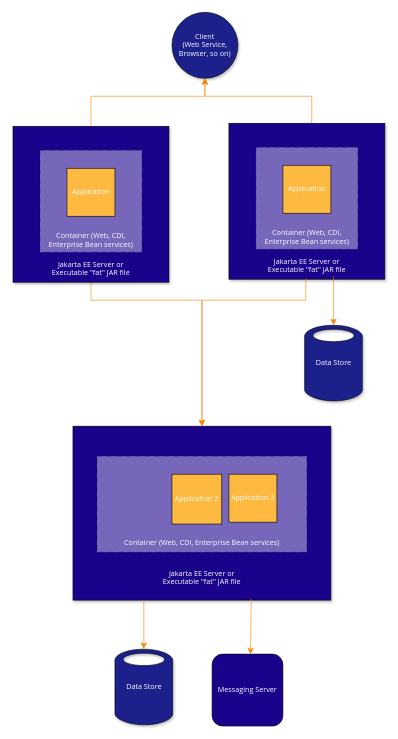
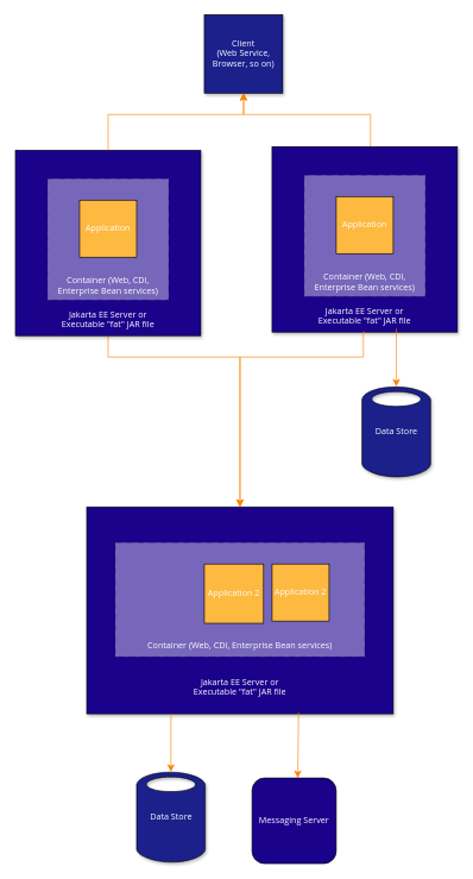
  <mxCell id="0" />
  <mxCell id="1" parent="0" />
  <mxCell id="2" value="&lt;br&gt;&lt;br&gt;&lt;br&gt;&lt;br&gt;&lt;br&gt;&lt;br&gt;&lt;br&gt;&lt;br&gt;&lt;br&gt;&lt;br&gt;&lt;br&gt;&lt;br&gt;&lt;br&gt;&lt;br&gt;&lt;br&gt;Jakarta EE Server or &lt;br&gt;Executable &quot;fat&quot; JAR file" style="whiteSpace=wrap;html=1;strokeColor=default;fillColor=#1b028b;fontFamily=Open Sans;fontSource=https%3A%2F%2Ffonts.googleapis.com%2Fcss%3Ffamily%3DOpen%2BSans;labelPosition=center;verticalLabelPosition=middle;align=center;verticalAlign=middle;shadow=1;gradientColor=none;fillStyle=auto;fontColor=#FFFFFF;" parent="1" vertex="1"><mxGeometry x="120.9" y="710" width="430" height="290" as="geometry" /></mxCell>
  <mxCell id="3" value="&lt;br&gt;&lt;br&gt;&lt;br&gt;&lt;br&gt;&lt;br&gt;&lt;br&gt;&lt;br&gt;&lt;br&gt;&lt;br&gt;Container (Web, CDI, Enterprise Bean services)" style="whiteSpace=wrap;html=1;strokeColor=#000000;fillColor=default;fontFamily=Open Sans;fontSource=https%3A%2F%2Ffonts.googleapis.com%2Fcss%3Ffamily%3DOpen%2BSans;labelPosition=center;verticalLabelPosition=middle;align=center;verticalAlign=middle;dashed=1;dashPattern=8 8;opacity=40;fontColor=#FFFFFF;" parent="1" vertex="1"><mxGeometry x="160.9" y="760" width="350" height="160" as="geometry" /></mxCell>
  <mxCell id="4" value="Data Store" style="sketch=0;aspect=fixed;pointerEvents=1;shadow=1;dashed=0;html=1;strokeColor=default;labelPosition=center;verticalLabelPosition=middle;verticalAlign=middle;align=center;fillColor=#1B208B;shape=mxgraph.mscae.enterprise.database_generic;fontFamily=Open Sans;fontSource=https%3A%2F%2Ffonts.googleapis.com%2Fcss%3Ffamily%3DOpen%2BSans;fontColor=#FFFFFF;" parent="1" vertex="1"><mxGeometry x="190.9" y="1080" width="96.2" height="130" as="geometry" /></mxCell>
- <mxCell id="5" value="Client&lt;br&gt;(Web Service, Browser, so on)" style="ellipse;whiteSpace=wrap;html=1;aspect=fixed;strokeColor=default;fillColor=#1B208B;fontFamily=Open Sans;fontSource=https%3A%2F%2Ffonts.googleapis.com%2Fcss%3Ffamily%3DOpen%2BSans;labelPosition=center;verticalLabelPosition=middle;align=center;verticalAlign=middle;shadow=1;gradientColor=none;fillStyle=auto;fontColor=#FFFFFF;" parent="1" vertex="1"><mxGeometry x="285.9" y="20" width="110" height="110" as="geometry" /></mxCell>
+ <mxCell id="5" value="Client&lt;br&gt;(Web Service, Browser, so on)" style="whiteSpace=wrap;html=1;aspect=fixed;strokeColor=default;fillColor=#1B208B;fontFamily=Open Sans;fontSource=https%3A%2F%2Ffonts.googleapis.com%2Fcss%3Ffamily%3DOpen%2BSans;labelPosition=center;verticalLabelPosition=middle;align=center;verticalAlign=middle;shadow=1;gradientColor=none;fillStyle=auto;fontColor=#FFFFFF;" parent="1" vertex="1"><mxGeometry x="285.9" y="20" width="110" height="110" as="geometry" /></mxCell>
  <mxCell id="6" value="" style="edgeStyle=segmentEdgeStyle;endArrow=classic;html=1;curved=0;rounded=0;endSize=8;startSize=8;strokeColor=#F98200;fontFamily=Open Sans;fontSource=https%3A%2F%2Ffonts.googleapis.com%2Fcss%3Ffamily%3DOpen%2BSans;exitX=0.5;exitY=1;exitDx=0;exitDy=0;entryX=0.5;entryY=0;entryDx=0;entryDy=0;fontColor=#FFFFFF;" parent="1" source="10" target="2" edge="1"><mxGeometry width="50" height="50" relative="1" as="geometry"><mxPoint x="189" y="490" as="sourcePoint" /><mxPoint x="318.39" y="490" as="targetPoint" /><Array as="points"><mxPoint x="151" y="500" /><mxPoint x="336" y="500" /></Array></mxGeometry></mxCell>
  <mxCell id="7" value="" style="edgeStyle=segmentEdgeStyle;endArrow=classic;html=1;curved=0;rounded=0;endSize=8;startSize=8;strokeColor=#F98200;entryX=0.5;entryY=0.01;entryDx=0;entryDy=0;entryPerimeter=0;fontFamily=Open Sans;fontSource=https%3A%2F%2Ffonts.googleapis.com%2Fcss%3Ffamily%3DOpen%2BSans;fontColor=#FFFFFF;" parent="1" source="2" target="4" edge="1"><mxGeometry width="50" height="50" relative="1" as="geometry"><mxPoint x="328.79" y="1010" as="sourcePoint" /><mxPoint x="547.8" y="1060" as="targetPoint" /><Array as="points" /></mxGeometry></mxCell>
  <mxCell id="8" value="Application 2" style="whiteSpace=wrap;html=1;aspect=fixed;strokeColor=#000000;fillColor=#fdb940;fontFamily=Open Sans;fontSource=https%3A%2F%2Ffonts.googleapis.com%2Fcss%3Ffamily%3DOpen%2BSans;labelPosition=center;verticalLabelPosition=middle;align=center;verticalAlign=middle;shadow=0;fontColor=#FFFFFF;" parent="1" vertex="1"><mxGeometry x="285.9" y="790" width="83.1" height="83.1" as="geometry" /></mxCell>
  <mxCell id="9" value="Application 2" style="whiteSpace=wrap;html=1;aspect=fixed;strokeColor=#000000;fillColor=#fdb940;fontFamily=Open Sans;fontSource=https%3A%2F%2Ffonts.googleapis.com%2Fcss%3Ffamily%3DOpen%2BSans;labelPosition=center;verticalLabelPosition=middle;align=center;verticalAlign=middle;shadow=0;fontColor=#FFFFFF;" parent="1" vertex="1"><mxGeometry x="380.9" y="790" width="80" height="80" as="geometry" /></mxCell>
  <mxCell id="10" value="&lt;br&gt;&lt;br&gt;&lt;br&gt;&lt;br&gt;&lt;br&gt;&lt;br&gt;&lt;br&gt;&lt;br&gt;&lt;br&gt;&lt;br&gt;&lt;br&gt;&lt;br&gt;&lt;br&gt;&lt;br&gt;&lt;br&gt;Jakarta EE Server or &lt;br&gt;Executable &quot;fat&quot; JAR file" style="whiteSpace=wrap;html=1;aspect=fixed;strokeColor=default;fillColor=#1b028b;fontFamily=Open Sans;fontSource=https%3A%2F%2Ffonts.googleapis.com%2Fcss%3Ffamily%3DOpen%2BSans;labelPosition=center;verticalLabelPosition=middle;align=center;verticalAlign=middle;shadow=1;gradientColor=none;fillStyle=auto;fontColor=#FFFFFF;" parent="1" vertex="1"><mxGeometry x="20.9" y="210" width="260" height="260" as="geometry" /></mxCell>
  <mxCell id="11" value="&lt;br&gt;&lt;br&gt;&lt;br&gt;&lt;br&gt;&lt;br&gt;&lt;br&gt;&lt;br&gt;&lt;br&gt;&lt;br&gt;Container (Web, CDI, Enterprise Bean services)" style="whiteSpace=wrap;html=1;aspect=fixed;strokeColor=#000000;fillColor=default;fontFamily=Open Sans;fontSource=https%3A%2F%2Ffonts.googleapis.com%2Fcss%3Ffamily%3DOpen%2BSans;labelPosition=center;verticalLabelPosition=middle;align=center;verticalAlign=middle;dashed=1;dashPattern=8 8;opacity=40;fontColor=#FFFFFF;" parent="1" vertex="1"><mxGeometry x="65.9" y="250" width="170" height="170" as="geometry" /></mxCell>
  <mxCell id="12" value="Application" style="whiteSpace=wrap;html=1;aspect=fixed;strokeColor=#000000;fillColor=#fdb940;fontFamily=Open Sans;fontSource=https%3A%2F%2Ffonts.googleapis.com%2Fcss%3Ffamily%3DOpen%2BSans;labelPosition=center;verticalLabelPosition=middle;align=center;verticalAlign=middle;shadow=0;fontColor=#FFFFFF;" parent="1" vertex="1"><mxGeometry x="110.9" y="280" width="80" height="80" as="geometry" /></mxCell>
  <mxCell id="13" value="" style="edgeStyle=segmentEdgeStyle;endArrow=classic;html=1;curved=0;rounded=0;endSize=8;startSize=8;strokeColor=#F98200;fontFamily=Open Sans;fontSource=https%3A%2F%2Ffonts.googleapis.com%2Fcss%3Ffamily%3DOpen%2BSans;entryX=0.5;entryY=1;entryDx=0;entryDy=0;exitX=0.5;exitY=0;exitDx=0;exitDy=0;fontColor=#FFFFFF;" parent="1" source="10" target="5" edge="1"><mxGeometry width="50" height="50" relative="1" as="geometry"><mxPoint x="289" y="340" as="sourcePoint" /><mxPoint x="344.59" y="160" as="targetPoint" /><Array as="points"><mxPoint x="151" y="160" /><mxPoint x="341" y="160" /></Array></mxGeometry></mxCell>
  <mxCell id="14" value="&lt;br&gt;&lt;br&gt;&lt;br&gt;&lt;br&gt;&lt;br&gt;&lt;br&gt;&lt;br&gt;&lt;br&gt;&lt;br&gt;&lt;br&gt;&lt;br&gt;&lt;br&gt;&lt;br&gt;&lt;br&gt;&lt;br&gt;Jakarta EE Server or &lt;br&gt;Executable &quot;fat&quot; JAR file" style="whiteSpace=wrap;html=1;aspect=fixed;strokeColor=default;fillColor=#1b028b;fontFamily=Open Sans;fontSource=https%3A%2F%2Ffonts.googleapis.com%2Fcss%3Ffamily%3DOpen%2BSans;labelPosition=center;verticalLabelPosition=middle;align=center;verticalAlign=middle;shadow=1;gradientColor=none;fillStyle=auto;fontColor=#FFFFFF;" parent="1" vertex="1"><mxGeometry x="380.9" y="205" width="260" height="260" as="geometry" /></mxCell>
  <mxCell id="15" value="&lt;br&gt;&lt;br&gt;&lt;br&gt;&lt;br&gt;&lt;br&gt;&lt;br&gt;&lt;br&gt;&lt;br&gt;&lt;br&gt;Container (Web, CDI, Enterprise Bean services)" style="whiteSpace=wrap;html=1;aspect=fixed;strokeColor=#000000;fillColor=default;fontFamily=Open Sans;fontSource=https%3A%2F%2Ffonts.googleapis.com%2Fcss%3Ffamily%3DOpen%2BSans;labelPosition=center;verticalLabelPosition=middle;align=center;verticalAlign=middle;dashed=1;dashPattern=8 8;opacity=40;fontColor=#FFFFFF;" parent="1" vertex="1"><mxGeometry x="425.9" y="245" width="170" height="170" as="geometry" /></mxCell>
  <mxCell id="16" value="Application" style="whiteSpace=wrap;html=1;aspect=fixed;strokeColor=#000000;fillColor=#fdb940;fontFamily=Open Sans;fontSource=https%3A%2F%2Ffonts.googleapis.com%2Fcss%3Ffamily%3DOpen%2BSans;labelPosition=center;verticalLabelPosition=middle;align=center;verticalAlign=middle;shadow=0;fontColor=#FFFFFF;" parent="1" vertex="1"><mxGeometry x="470.9" y="275" width="80" height="80" as="geometry" /></mxCell>
  <mxCell id="17" value="" style="edgeStyle=segmentEdgeStyle;endArrow=classic;html=1;curved=0;rounded=0;endSize=8;startSize=8;strokeColor=#F98200;fontFamily=Open Sans;fontSource=https%3A%2F%2Ffonts.googleapis.com%2Fcss%3Ffamily%3DOpen%2BSans;entryX=0.5;entryY=1;entryDx=0;entryDy=0;exitX=0.527;exitY=-0.004;exitDx=0;exitDy=0;exitPerimeter=0;fontColor=#FFFFFF;" parent="1" source="14" target="5" edge="1"><mxGeometry width="50" height="50" relative="1" as="geometry"><mxPoint x="161" y="220" as="sourcePoint" /><mxPoint x="351" y="140" as="targetPoint" /><Array as="points"><mxPoint x="519" y="204" /><mxPoint x="519" y="160" /><mxPoint x="341" y="160" /></Array></mxGeometry></mxCell>
  <mxCell id="18" value="" style="edgeStyle=segmentEdgeStyle;endArrow=classic;html=1;curved=0;rounded=0;endSize=8;startSize=8;strokeColor=#F98200;fontFamily=Open Sans;fontSource=https%3A%2F%2Ffonts.googleapis.com%2Fcss%3Ffamily%3DOpen%2BSans;exitX=0.5;exitY=1;exitDx=0;exitDy=0;entryX=0.5;entryY=0;entryDx=0;entryDy=0;fontColor=#FFFFFF;" parent="1" source="14" target="2" edge="1"><mxGeometry width="50" height="50" relative="1" as="geometry"><mxPoint x="161" y="480" as="sourcePoint" /><mxPoint x="329" y="530" as="targetPoint" /><Array as="points"><mxPoint x="509" y="465" /><mxPoint x="509" y="500" /><mxPoint x="336" y="500" /></Array></mxGeometry></mxCell>
  <mxCell id="19" value="Data Store" style="sketch=0;aspect=fixed;pointerEvents=1;shadow=1;dashed=0;html=1;strokeColor=default;labelPosition=center;verticalLabelPosition=middle;verticalAlign=middle;align=center;fillColor=#1B208B;shape=mxgraph.mscae.enterprise.database_generic;fontFamily=Open Sans;fontSource=https%3A%2F%2Ffonts.googleapis.com%2Fcss%3Ffamily%3DOpen%2BSans;fontColor=#FFFFFF;" parent="1" vertex="1"><mxGeometry x="507.1" y="540" width="96.2" height="130" as="geometry" /></mxCell>
  <mxCell id="20" value="" style="edgeStyle=segmentEdgeStyle;endArrow=classic;html=1;curved=0;rounded=0;endSize=8;startSize=8;strokeColor=#F98200;entryX=0.5;entryY=0.01;entryDx=0;entryDy=0;entryPerimeter=0;fontFamily=Open Sans;fontSource=https%3A%2F%2Ffonts.googleapis.com%2Fcss%3Ffamily%3DOpen%2BSans;fontColor=#FFFFFF;" parent="1" target="19" edge="1"><mxGeometry width="50" height="50" relative="1" as="geometry"><mxPoint x="555.2" y="460" as="sourcePoint" /><mxPoint x="864" y="520" as="targetPoint" /><Array as="points" /></mxGeometry></mxCell>
  <mxCell id="21" value="" style="endArrow=classic;html=1;rounded=0;endSize=8;startSize=8;strokeColor=#F98200;entryX=0.5;entryY=0;entryDx=0;entryDy=0;fontFamily=Open Sans;fontSource=https%3A%2F%2Ffonts.googleapis.com%2Fcss%3Ffamily%3DOpen%2BSans;exitX=0.691;exitY=0.993;exitDx=0;exitDy=0;exitPerimeter=0;fontColor=#FFFFFF;" parent="1" source="2" edge="1"><mxGeometry width="50" height="50" relative="1" as="geometry"><mxPoint x="419" y="1020" as="sourcePoint" /><mxPoint x="416.9" y="1090" as="targetPoint" /></mxGeometry></mxCell>
  <mxCell id="22" value="Messaging Server" style="rounded=1;whiteSpace=wrap;html=1;fillColor=#1b028b;fontColor=#FFFFFF;fontFamily=Open Sans;fontSource=https%3A%2F%2Ffonts.googleapis.com%2Fcss%3Ffamily%3DOpen%2BSans;" vertex="1" parent="1"><mxGeometry x="352.8" y="1090" width="118.1" height="120" as="geometry" /></mxCell>
